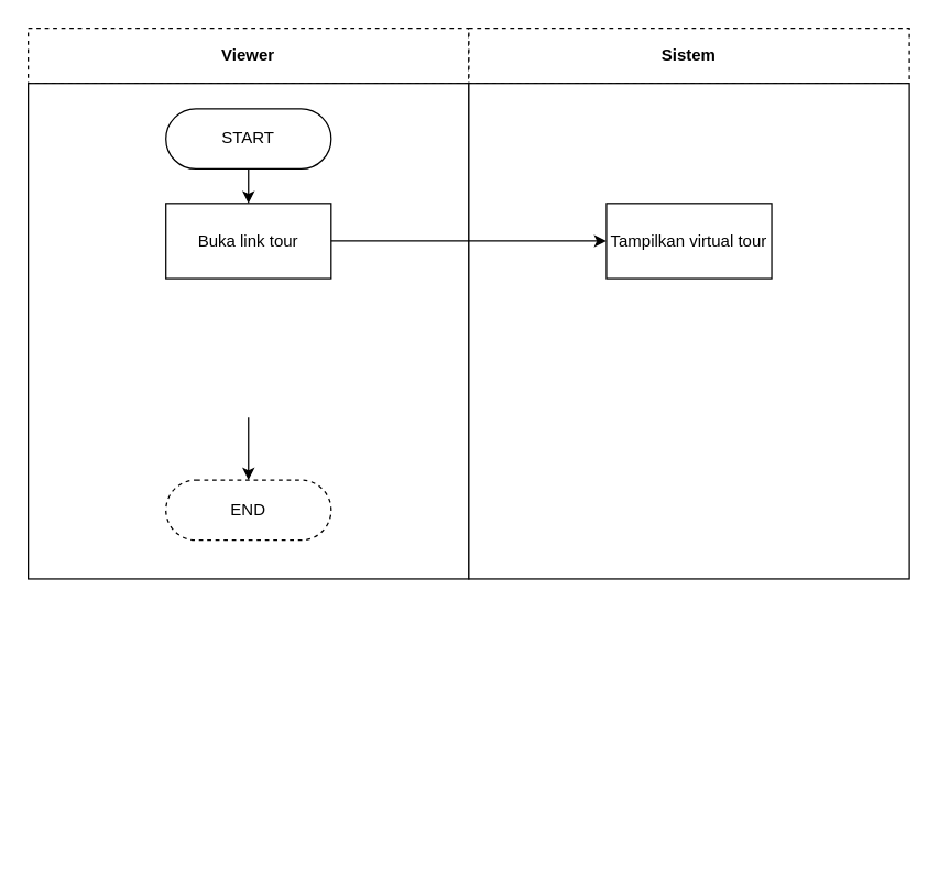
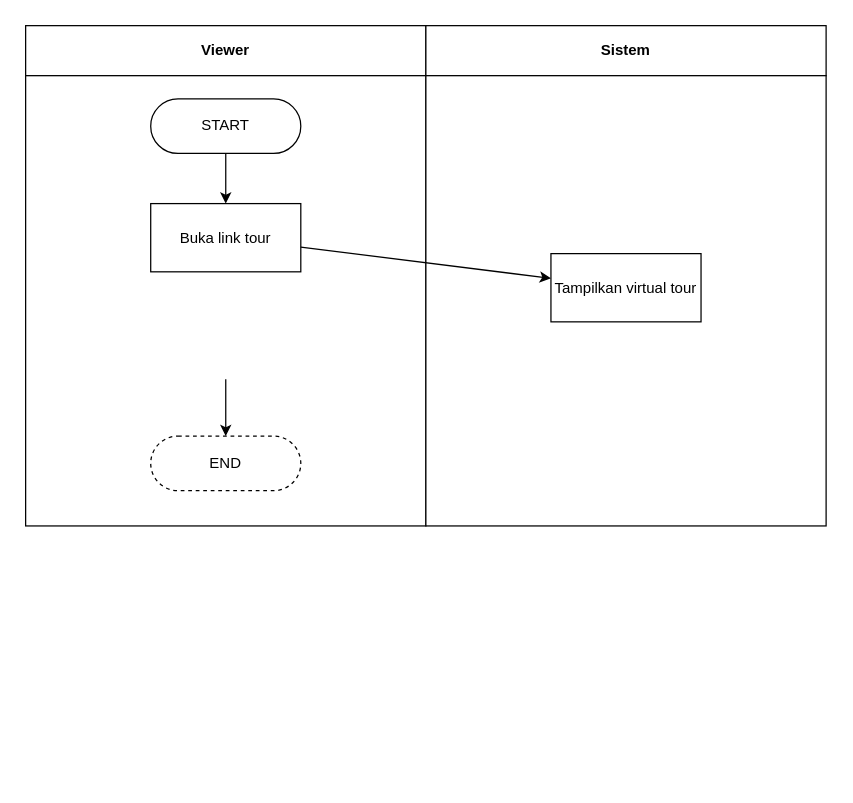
  <mxCell id="0" />
  <mxCell id="1" parent="0" />
- <mxCell id="2" value="Viewer" style="rounded=0;whiteSpace=wrap;html=1;fontStyle=1;dashed=1;" parent="1" vertex="1"><mxGeometry x="20" y="20" width="320" height="40" as="geometry" /></mxCell>
- <mxCell id="3" value="Sistem" style="rounded=0;whiteSpace=wrap;html=1;fontStyle=1;dashed=1;" parent="1" vertex="1"><mxGeometry x="340" y="20" width="320" height="40" as="geometry" /></mxCell>
+ <mxCell id="2" value="Viewer" style="rounded=0;whiteSpace=wrap;html=1;fontStyle=1" parent="1" vertex="1"><mxGeometry x="20" y="20" width="320" height="40" as="geometry" /></mxCell>
+ <mxCell id="3" value="Sistem" style="rounded=0;whiteSpace=wrap;html=1;fontStyle=1" parent="1" vertex="1"><mxGeometry x="340" y="20" width="320" height="40" as="geometry" /></mxCell>
  <mxCell id="4" value="" style="group" parent="1" vertex="1" connectable="0"><mxGeometry x="20" y="60" width="640" height="560" as="geometry" /></mxCell>
  <mxCell id="5" value="" style="rounded=0;whiteSpace=wrap;html=1;fontStyle=1" parent="4" vertex="1"><mxGeometry width="320" height="360" as="geometry" /></mxCell>
  <mxCell id="6" value="" style="rounded=0;whiteSpace=wrap;html=1;fontStyle=1" parent="4" vertex="1"><mxGeometry x="320" width="320" height="360" as="geometry" /></mxCell>
  <mxCell id="7" value="START" style="rounded=1;whiteSpace=wrap;html=1;arcSize=50;" parent="4" vertex="1"><mxGeometry x="100" y="18.545" width="120" height="43.636" as="geometry" /></mxCell>
- <mxCell id="8" value="Buka link tour" style="rounded=0;whiteSpace=wrap;html=1;" parent="4" vertex="1"><mxGeometry x="100" y="87.273" width="120" height="54.545" as="geometry" /></mxCell>
+ <mxCell id="8" value="Buka link tour" style="rounded=0;whiteSpace=wrap;html=1;" parent="4" vertex="1"><mxGeometry x="100" y="102.273" width="120" height="54.545" as="geometry" /></mxCell>
  <mxCell id="9" value="" style="endArrow=classic;html=1;exitX=0.5;exitY=1;exitDx=0;exitDy=0;" parent="4" source="7" target="8" edge="1"><mxGeometry width="50" height="50" relative="1" as="geometry"><mxPoint x="360" y="204.0" as="sourcePoint" /><mxPoint x="410" y="149.455" as="targetPoint" /></mxGeometry></mxCell>
- <mxCell id="10" value="Tampilkan virtual tour" style="rounded=0;whiteSpace=wrap;html=1;" parent="4" vertex="1"><mxGeometry x="420" y="87.273" width="120" height="54.545" as="geometry" /></mxCell>
+ <mxCell id="10" value="Tampilkan virtual tour" style="rounded=0;whiteSpace=wrap;html=1;" parent="4" vertex="1"><mxGeometry x="420" y="142.273" width="120" height="54.545" as="geometry" /></mxCell>
  <mxCell id="11" value="" style="endArrow=classic;html=1;" parent="4" source="8" target="10" edge="1"><mxGeometry width="50" height="50" relative="1" as="geometry"><mxPoint x="360" y="196.364" as="sourcePoint" /><mxPoint x="410" y="141.818" as="targetPoint" /></mxGeometry></mxCell>
  <mxCell id="12" value="END" style="rounded=1;whiteSpace=wrap;html=1;arcSize=50;dashed=1;" parent="4" vertex="1"><mxGeometry x="100" y="288.175" width="120" height="43.636" as="geometry" /></mxCell>
  <mxCell id="13" value="" style="endArrow=classic;html=1;exitX=0.5;exitY=1;exitDx=0;exitDy=0;entryX=0.5;entryY=0;entryDx=0;entryDy=0;" parent="4" target="12" edge="1"><mxGeometry width="50" height="50" relative="1" as="geometry"><mxPoint x="160" y="242.727" as="sourcePoint" /><mxPoint x="90" y="98.18" as="targetPoint" /></mxGeometry></mxCell>
